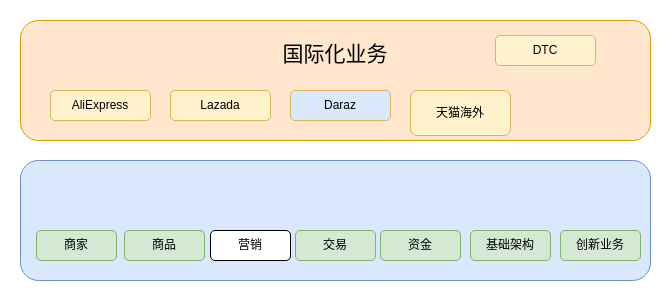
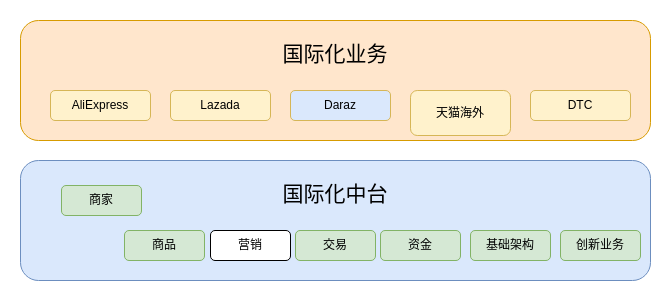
  <mxCell id="0" />
  <mxCell id="1" parent="0" />
  <mxCell id="2" value="" style="group" vertex="1" connectable="0" parent="1"><mxGeometry x="20" y="20" width="630" height="120" as="geometry" /></mxCell>
  <mxCell id="3" value="" style="rounded=1;whiteSpace=wrap;html=1;fillColor=#ffe6cc;strokeColor=#d79b00;" parent="2" vertex="1"><mxGeometry width="630" height="120" as="geometry" /></mxCell>
  <mxCell id="4" value="&lt;font style=&quot;font-size: 21px&quot;&gt;国际化业务&lt;/font&gt;" style="text;html=1;strokeColor=none;fillColor=none;align=center;verticalAlign=middle;whiteSpace=wrap;rounded=0;" parent="2" vertex="1"><mxGeometry x="248" y="18" width="134" height="30" as="geometry" /></mxCell>
  <mxCell id="5" value="&lt;div class=&quot;lake-content&quot;&gt;&lt;span&gt;AliExpress&lt;/span&gt;&lt;br&gt;&lt;/div&gt;" style="rounded=1;whiteSpace=wrap;html=1;fillColor=#fff2cc;strokeColor=#d6b656;align=center;" parent="2" vertex="1"><mxGeometry x="30" y="70" width="100" height="30" as="geometry" /></mxCell>
  <mxCell id="6" value="&lt;div class=&quot;lake-content&quot;&gt;&lt;div class=&quot;lake-content&quot;&gt;&lt;span&gt;Lazada&lt;/span&gt;&lt;br&gt;&lt;/div&gt;&lt;/div&gt;" style="rounded=1;whiteSpace=wrap;html=1;fillColor=#fff2cc;strokeColor=#d6b656;align=center;" parent="2" vertex="1"><mxGeometry x="150" y="70" width="100" height="30" as="geometry" /></mxCell>
  <mxCell id="7" value="&lt;div class=&quot;lake-content&quot;&gt;&lt;div class=&quot;lake-content&quot;&gt;&lt;span&gt;Daraz&lt;/span&gt;&lt;br&gt;&lt;/div&gt;&lt;/div&gt;" style="rounded=1;whiteSpace=wrap;html=1;fillColor=#dae8fc;strokeColor=#d6b656;align=center;" parent="2" vertex="1"><mxGeometry x="270" y="70" width="100" height="30" as="geometry" /></mxCell>
  <mxCell id="8" value="&lt;div class=&quot;lake-content&quot;&gt;&lt;div class=&quot;lake-content&quot;&gt;天猫海外&lt;/div&gt;&lt;/div&gt;" style="rounded=1;whiteSpace=wrap;html=1;fillColor=#fff2cc;strokeColor=#d6b656;align=center;" parent="2" vertex="1"><mxGeometry x="390" y="70" width="100" height="45" as="geometry" /></mxCell>
- <mxCell id="9" value="&lt;div class=&quot;lake-content&quot;&gt;&lt;div class=&quot;lake-content&quot;&gt;DTC&lt;/div&gt;&lt;/div&gt;" style="rounded=1;whiteSpace=wrap;html=1;fillColor=#fff2cc;strokeColor=#d6b656;align=center;" parent="2" vertex="1"><mxGeometry x="475" y="15" width="100" height="30" as="geometry" /></mxCell>
+ <mxCell id="9" value="&lt;div class=&quot;lake-content&quot;&gt;&lt;div class=&quot;lake-content&quot;&gt;DTC&lt;/div&gt;&lt;/div&gt;" style="rounded=1;whiteSpace=wrap;html=1;fillColor=#fff2cc;strokeColor=#d6b656;align=center;" parent="2" vertex="1"><mxGeometry x="510" y="70" width="100" height="30" as="geometry" /></mxCell>
  <mxCell id="10" value="" style="group" vertex="1" connectable="0" parent="1"><mxGeometry x="20" y="160" width="630" height="120" as="geometry" /></mxCell>
  <mxCell id="11" value="" style="rounded=1;whiteSpace=wrap;html=1;fillColor=#dae8fc;strokeColor=#6c8ebf;" vertex="1" parent="10"><mxGeometry width="630" height="120" as="geometry" /></mxCell>
- <mxCell id="13" value="&lt;div class=&quot;lake-content&quot;&gt;&lt;span&gt;商家&lt;/span&gt;&lt;br&gt;&lt;/div&gt;" style="rounded=1;whiteSpace=wrap;html=1;fillColor=#d5e8d4;strokeColor=#82b366;align=center;" vertex="1" parent="10"><mxGeometry x="16" y="70" width="80" height="30" as="geometry" /></mxCell>
+ <mxCell id="12" value="&lt;font style=&quot;font-size: 21px&quot;&gt;国际化中台&lt;/font&gt;" style="text;html=1;strokeColor=none;fillColor=none;align=center;verticalAlign=middle;whiteSpace=wrap;rounded=0;" vertex="1" parent="10"><mxGeometry x="248" y="18" width="134" height="30" as="geometry" /></mxCell>
+ <mxCell id="13" value="&lt;div class=&quot;lake-content&quot;&gt;&lt;span&gt;商家&lt;/span&gt;&lt;br&gt;&lt;/div&gt;" style="rounded=1;whiteSpace=wrap;html=1;fillColor=#d5e8d4;strokeColor=#82b366;align=center;" vertex="1" parent="10"><mxGeometry x="41" y="25" width="80" height="30" as="geometry" /></mxCell>
  <mxCell id="14" value="&lt;div class=&quot;lake-content&quot;&gt;&lt;div class=&quot;lake-content&quot;&gt;&lt;span&gt;商品&lt;/span&gt;&lt;br&gt;&lt;/div&gt;&lt;/div&gt;" style="rounded=1;whiteSpace=wrap;html=1;fillColor=#d5e8d4;strokeColor=#82b366;align=center;" vertex="1" parent="10"><mxGeometry x="104" y="70" width="80" height="30" as="geometry" /></mxCell>
  <mxCell id="15" value="&lt;div class=&quot;lake-content&quot;&gt;&lt;div class=&quot;lake-content&quot;&gt;&lt;span&gt;营销&lt;/span&gt;&lt;br&gt;&lt;/div&gt;&lt;/div&gt;" style="rounded=1;whiteSpace=wrap;html=1;align=center;" vertex="1" parent="10"><mxGeometry x="190" y="70" width="80" height="30" as="geometry" /></mxCell>
  <mxCell id="16" value="&lt;div class=&quot;lake-content&quot;&gt;&lt;div class=&quot;lake-content&quot;&gt;交易&lt;/div&gt;&lt;/div&gt;" style="rounded=1;whiteSpace=wrap;html=1;fillColor=#d5e8d4;strokeColor=#82b366;align=center;" vertex="1" parent="10"><mxGeometry x="275" y="70" width="80" height="30" as="geometry" /></mxCell>
  <mxCell id="17" value="&lt;div class=&quot;lake-content&quot;&gt;&lt;div class=&quot;lake-content&quot;&gt;资金&lt;/div&gt;&lt;/div&gt;" style="rounded=1;whiteSpace=wrap;html=1;fillColor=#d5e8d4;strokeColor=#82b366;align=center;" vertex="1" parent="10"><mxGeometry x="360" y="70" width="80" height="30" as="geometry" /></mxCell>
  <mxCell id="18" value="&lt;div class=&quot;lake-content&quot;&gt;&lt;div class=&quot;lake-content&quot;&gt;基础架构&lt;/div&gt;&lt;/div&gt;" style="rounded=1;whiteSpace=wrap;html=1;fillColor=#d5e8d4;strokeColor=#82b366;align=center;" vertex="1" parent="10"><mxGeometry x="450" y="70" width="80" height="30" as="geometry" /></mxCell>
  <mxCell id="19" value="&lt;div class=&quot;lake-content&quot;&gt;&lt;div class=&quot;lake-content&quot;&gt;创新业务&lt;/div&gt;&lt;/div&gt;" style="rounded=1;whiteSpace=wrap;html=1;fillColor=#d5e8d4;strokeColor=#82b366;align=center;" vertex="1" parent="10"><mxGeometry x="540" y="70" width="80" height="30" as="geometry" /></mxCell>
